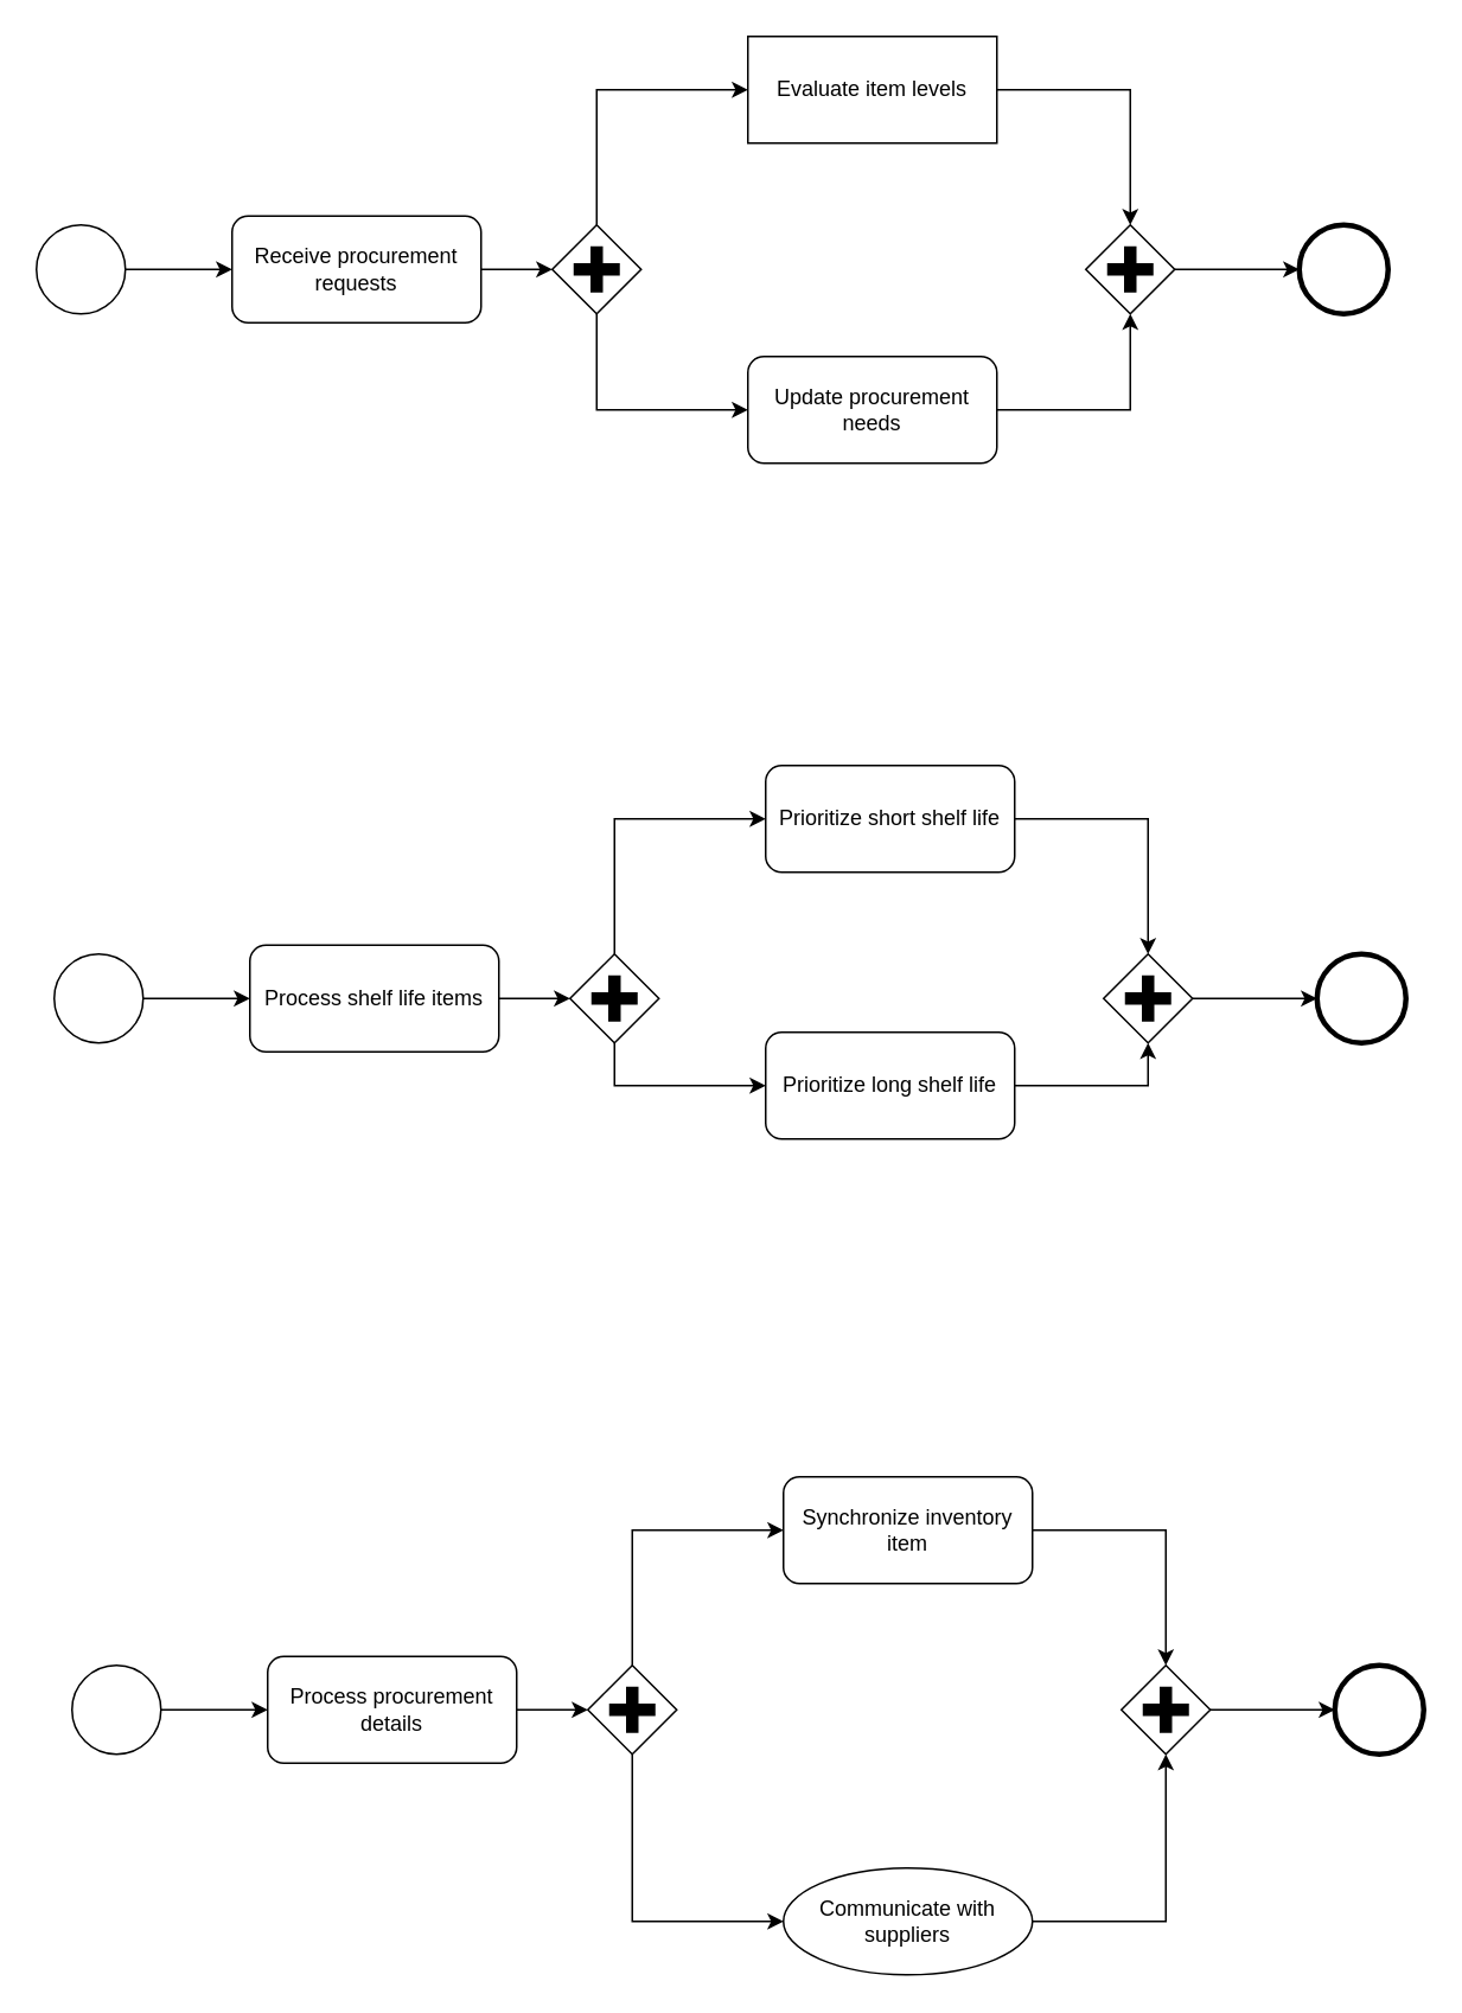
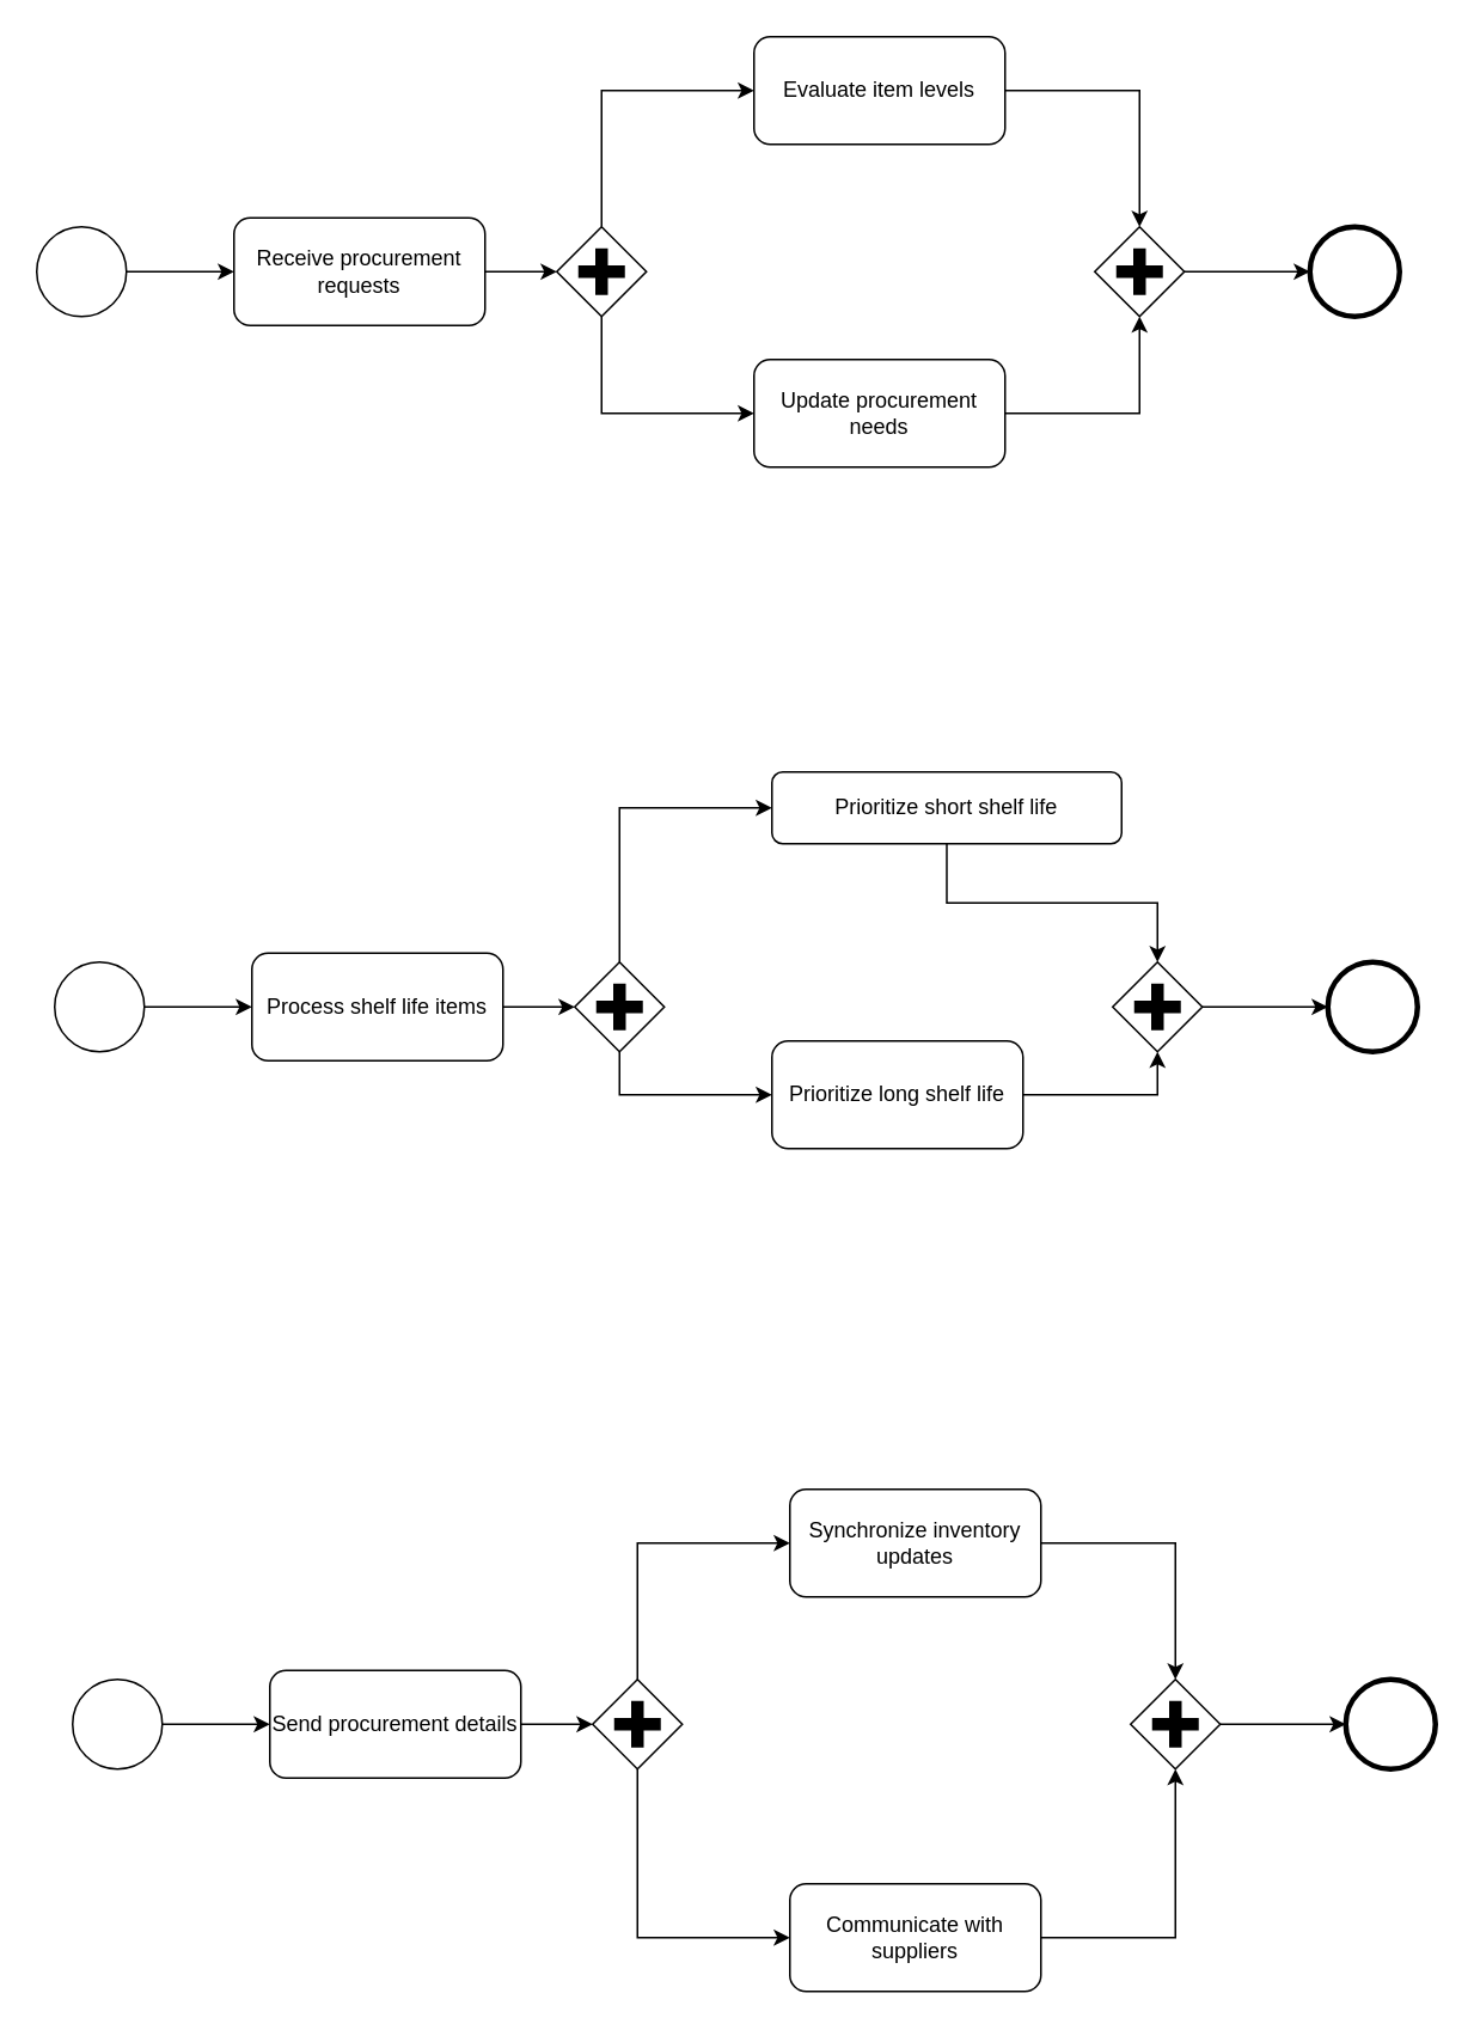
  <mxCell id="0" />
  <mxCell id="1" parent="0" />
  <mxCell id="2" value="" style="edgeStyle=orthogonalEdgeStyle;rounded=0;orthogonalLoop=1;jettySize=auto;html=1;" edge="1" parent="1" source="3" target="11"><mxGeometry relative="1" as="geometry" /></mxCell>
  <mxCell id="3" value="Receive procurement requests" style="rounded=1;whiteSpace=wrap;html=1;" vertex="1" parent="1"><mxGeometry x="130" y="121" width="140" height="60" as="geometry" /></mxCell>
- <mxCell id="4" value="Evaluate item levels" style="whiteSpace=wrap;html=1;rounded=0;" vertex="1" parent="1"><mxGeometry x="420" y="20" width="140" height="60" as="geometry" /></mxCell>
+ <mxCell id="4" value="Evaluate item levels" style="rounded=1;whiteSpace=wrap;html=1;" vertex="1" parent="1"><mxGeometry x="420" y="20" width="140" height="60" as="geometry" /></mxCell>
  <mxCell id="5" value="Update procurement needs" style="rounded=1;whiteSpace=wrap;html=1;" vertex="1" parent="1"><mxGeometry x="420" y="200" width="140" height="60" as="geometry" /></mxCell>
  <mxCell id="6" style="edgeStyle=orthogonalEdgeStyle;rounded=0;orthogonalLoop=1;jettySize=auto;html=1;entryX=0;entryY=0.5;entryDx=0;entryDy=0;" edge="1" parent="1" source="7"><mxGeometry relative="1" as="geometry"><mxPoint x="130" y="151" as="targetPoint" /></mxGeometry></mxCell>
  <mxCell id="7" value="" style="points=[[0.145,0.145,0],[0.5,0,0],[0.855,0.145,0],[1,0.5,0],[0.855,0.855,0],[0.5,1,0],[0.145,0.855,0],[0,0.5,0]];shape=mxgraph.bpmn.event;html=1;verticalLabelPosition=bottom;labelBackgroundColor=#ffffff;verticalAlign=top;align=center;perimeter=ellipsePerimeter;outlineConnect=0;aspect=fixed;outline=standard;symbol=general;" vertex="1" parent="1"><mxGeometry x="20" y="126" width="50" height="50" as="geometry" /></mxCell>
  <mxCell id="8" value="" style="points=[[0.145,0.145,0],[0.5,0,0],[0.855,0.145,0],[1,0.5,0],[0.855,0.855,0],[0.5,1,0],[0.145,0.855,0],[0,0.5,0]];shape=mxgraph.bpmn.event;html=1;verticalLabelPosition=bottom;labelBackgroundColor=#ffffff;verticalAlign=top;align=center;perimeter=ellipsePerimeter;outlineConnect=0;aspect=fixed;outline=end;symbol=terminate2;" vertex="1" parent="1"><mxGeometry x="730" y="126" width="50" height="50" as="geometry" /></mxCell>
  <mxCell id="9" style="edgeStyle=orthogonalEdgeStyle;rounded=0;orthogonalLoop=1;jettySize=auto;html=1;entryX=0;entryY=0.5;entryDx=0;entryDy=0;exitX=0.5;exitY=1;exitDx=0;exitDy=0;exitPerimeter=0;" edge="1" parent="1" source="11" target="5"><mxGeometry relative="1" as="geometry" /></mxCell>
  <mxCell id="10" style="edgeStyle=orthogonalEdgeStyle;rounded=0;orthogonalLoop=1;jettySize=auto;html=1;entryX=0;entryY=0.5;entryDx=0;entryDy=0;exitX=0.5;exitY=0;exitDx=0;exitDy=0;exitPerimeter=0;" edge="1" parent="1" source="11" target="4"><mxGeometry relative="1" as="geometry" /></mxCell>
  <mxCell id="11" value="" style="points=[[0.25,0.25,0],[0.5,0,0],[0.75,0.25,0],[1,0.5,0],[0.75,0.75,0],[0.5,1,0],[0.25,0.75,0],[0,0.5,0]];shape=mxgraph.bpmn.gateway2;html=1;verticalLabelPosition=bottom;labelBackgroundColor=#ffffff;verticalAlign=top;align=center;perimeter=rhombusPerimeter;outlineConnect=0;outline=none;symbol=none;gwType=parallel;" vertex="1" parent="1"><mxGeometry x="310" y="126" width="50" height="50" as="geometry" /></mxCell>
  <mxCell id="12" value="" style="edgeStyle=orthogonalEdgeStyle;rounded=0;orthogonalLoop=1;jettySize=auto;html=1;" edge="1" parent="1" source="13" target="8"><mxGeometry relative="1" as="geometry" /></mxCell>
  <mxCell id="13" value="" style="points=[[0.25,0.25,0],[0.5,0,0],[0.75,0.25,0],[1,0.5,0],[0.75,0.75,0],[0.5,1,0],[0.25,0.75,0],[0,0.5,0]];shape=mxgraph.bpmn.gateway2;html=1;verticalLabelPosition=bottom;labelBackgroundColor=#ffffff;verticalAlign=top;align=center;perimeter=rhombusPerimeter;outlineConnect=0;outline=none;symbol=none;gwType=parallel;" vertex="1" parent="1"><mxGeometry x="610" y="126" width="50" height="50" as="geometry" /></mxCell>
  <mxCell id="14" style="edgeStyle=orthogonalEdgeStyle;rounded=0;orthogonalLoop=1;jettySize=auto;html=1;entryX=0.5;entryY=0;entryDx=0;entryDy=0;entryPerimeter=0;" edge="1" parent="1" source="4" target="13"><mxGeometry relative="1" as="geometry" /></mxCell>
  <mxCell id="15" style="edgeStyle=orthogonalEdgeStyle;rounded=0;orthogonalLoop=1;jettySize=auto;html=1;entryX=0.5;entryY=1;entryDx=0;entryDy=0;entryPerimeter=0;" edge="1" parent="1" source="5" target="13"><mxGeometry relative="1" as="geometry" /></mxCell>
  <mxCell id="16" value="" style="edgeStyle=orthogonalEdgeStyle;rounded=0;orthogonalLoop=1;jettySize=auto;html=1;" edge="1" parent="1" source="17" target="25"><mxGeometry relative="1" as="geometry" /></mxCell>
  <mxCell id="17" value="Process shelf life items" style="rounded=1;whiteSpace=wrap;html=1;" vertex="1" parent="1"><mxGeometry x="140" y="531" width="140" height="60" as="geometry" /></mxCell>
- <mxCell id="18" value="Prioritize short shelf life" style="rounded=1;whiteSpace=wrap;html=1;" vertex="1" parent="1"><mxGeometry x="430" y="430" width="140" height="60" as="geometry" /></mxCell>
+ <mxCell id="18" value="Prioritize short shelf life" style="rounded=1;whiteSpace=wrap;html=1;" vertex="1" parent="1"><mxGeometry x="430" y="430" width="195" height="40" as="geometry" /></mxCell>
  <mxCell id="19" value="Prioritize long shelf life" style="rounded=1;whiteSpace=wrap;html=1;" vertex="1" parent="1"><mxGeometry x="430" y="580" width="140" height="60" as="geometry" /></mxCell>
  <mxCell id="20" style="edgeStyle=orthogonalEdgeStyle;rounded=0;orthogonalLoop=1;jettySize=auto;html=1;entryX=0;entryY=0.5;entryDx=0;entryDy=0;" edge="1" parent="1" source="21"><mxGeometry relative="1" as="geometry"><mxPoint x="140" y="561" as="targetPoint" /></mxGeometry></mxCell>
  <mxCell id="21" value="" style="points=[[0.145,0.145,0],[0.5,0,0],[0.855,0.145,0],[1,0.5,0],[0.855,0.855,0],[0.5,1,0],[0.145,0.855,0],[0,0.5,0]];shape=mxgraph.bpmn.event;html=1;verticalLabelPosition=bottom;labelBackgroundColor=#ffffff;verticalAlign=top;align=center;perimeter=ellipsePerimeter;outlineConnect=0;aspect=fixed;outline=standard;symbol=general;" vertex="1" parent="1"><mxGeometry x="30" y="536" width="50" height="50" as="geometry" /></mxCell>
  <mxCell id="22" value="" style="points=[[0.145,0.145,0],[0.5,0,0],[0.855,0.145,0],[1,0.5,0],[0.855,0.855,0],[0.5,1,0],[0.145,0.855,0],[0,0.5,0]];shape=mxgraph.bpmn.event;html=1;verticalLabelPosition=bottom;labelBackgroundColor=#ffffff;verticalAlign=top;align=center;perimeter=ellipsePerimeter;outlineConnect=0;aspect=fixed;outline=end;symbol=terminate2;" vertex="1" parent="1"><mxGeometry x="740" y="536" width="50" height="50" as="geometry" /></mxCell>
  <mxCell id="23" style="edgeStyle=orthogonalEdgeStyle;rounded=0;orthogonalLoop=1;jettySize=auto;html=1;entryX=0;entryY=0.5;entryDx=0;entryDy=0;exitX=0.5;exitY=1;exitDx=0;exitDy=0;exitPerimeter=0;" edge="1" parent="1" source="25" target="19"><mxGeometry relative="1" as="geometry" /></mxCell>
  <mxCell id="24" style="edgeStyle=orthogonalEdgeStyle;rounded=0;orthogonalLoop=1;jettySize=auto;html=1;entryX=0;entryY=0.5;entryDx=0;entryDy=0;exitX=0.5;exitY=0;exitDx=0;exitDy=0;exitPerimeter=0;" edge="1" parent="1" source="25" target="18"><mxGeometry relative="1" as="geometry" /></mxCell>
  <mxCell id="25" value="" style="points=[[0.25,0.25,0],[0.5,0,0],[0.75,0.25,0],[1,0.5,0],[0.75,0.75,0],[0.5,1,0],[0.25,0.75,0],[0,0.5,0]];shape=mxgraph.bpmn.gateway2;html=1;verticalLabelPosition=bottom;labelBackgroundColor=#ffffff;verticalAlign=top;align=center;perimeter=rhombusPerimeter;outlineConnect=0;outline=none;symbol=none;gwType=parallel;" vertex="1" parent="1"><mxGeometry x="320" y="536" width="50" height="50" as="geometry" /></mxCell>
  <mxCell id="26" value="" style="edgeStyle=orthogonalEdgeStyle;rounded=0;orthogonalLoop=1;jettySize=auto;html=1;" edge="1" parent="1" source="27" target="22"><mxGeometry relative="1" as="geometry" /></mxCell>
  <mxCell id="27" value="" style="points=[[0.25,0.25,0],[0.5,0,0],[0.75,0.25,0],[1,0.5,0],[0.75,0.75,0],[0.5,1,0],[0.25,0.75,0],[0,0.5,0]];shape=mxgraph.bpmn.gateway2;html=1;verticalLabelPosition=bottom;labelBackgroundColor=#ffffff;verticalAlign=top;align=center;perimeter=rhombusPerimeter;outlineConnect=0;outline=none;symbol=none;gwType=parallel;" vertex="1" parent="1"><mxGeometry x="620" y="536" width="50" height="50" as="geometry" /></mxCell>
  <mxCell id="28" style="edgeStyle=orthogonalEdgeStyle;rounded=0;orthogonalLoop=1;jettySize=auto;html=1;entryX=0.5;entryY=0;entryDx=0;entryDy=0;entryPerimeter=0;" edge="1" parent="1" source="18" target="27"><mxGeometry relative="1" as="geometry" /></mxCell>
  <mxCell id="29" style="edgeStyle=orthogonalEdgeStyle;rounded=0;orthogonalLoop=1;jettySize=auto;html=1;entryX=0.5;entryY=1;entryDx=0;entryDy=0;entryPerimeter=0;" edge="1" parent="1" source="19" target="27"><mxGeometry relative="1" as="geometry" /></mxCell>
  <mxCell id="30" value="" style="edgeStyle=orthogonalEdgeStyle;rounded=0;orthogonalLoop=1;jettySize=auto;html=1;" edge="1" parent="1" source="31" target="39"><mxGeometry relative="1" as="geometry" /></mxCell>
- <mxCell id="31" value="Process procurement details" style="rounded=1;whiteSpace=wrap;html=1;" vertex="1" parent="1"><mxGeometry x="150" y="931" width="140" height="60" as="geometry" /></mxCell>
- <mxCell id="32" value="Synchronize inventory item" style="rounded=1;whiteSpace=wrap;html=1;" vertex="1" parent="1"><mxGeometry x="440" y="830" width="140" height="60" as="geometry" /></mxCell>
- <mxCell id="33" value="Communicate with suppliers" style="ellipse;whiteSpace=wrap;html=1;" vertex="1" parent="1"><mxGeometry x="440" y="1050" width="140" height="60" as="geometry" /></mxCell>
+ <mxCell id="31" value="Send procurement details" style="rounded=1;whiteSpace=wrap;html=1;" vertex="1" parent="1"><mxGeometry x="150" y="931" width="140" height="60" as="geometry" /></mxCell>
+ <mxCell id="32" value="Synchronize inventory updates" style="rounded=1;whiteSpace=wrap;html=1;" vertex="1" parent="1"><mxGeometry x="440" y="830" width="140" height="60" as="geometry" /></mxCell>
+ <mxCell id="33" value="Communicate with suppliers" style="rounded=1;whiteSpace=wrap;html=1;" vertex="1" parent="1"><mxGeometry x="440" y="1050" width="140" height="60" as="geometry" /></mxCell>
  <mxCell id="34" style="edgeStyle=orthogonalEdgeStyle;rounded=0;orthogonalLoop=1;jettySize=auto;html=1;entryX=0;entryY=0.5;entryDx=0;entryDy=0;" edge="1" parent="1" source="35"><mxGeometry relative="1" as="geometry"><mxPoint x="150" y="961" as="targetPoint" /></mxGeometry></mxCell>
  <mxCell id="35" value="" style="points=[[0.145,0.145,0],[0.5,0,0],[0.855,0.145,0],[1,0.5,0],[0.855,0.855,0],[0.5,1,0],[0.145,0.855,0],[0,0.5,0]];shape=mxgraph.bpmn.event;html=1;verticalLabelPosition=bottom;labelBackgroundColor=#ffffff;verticalAlign=top;align=center;perimeter=ellipsePerimeter;outlineConnect=0;aspect=fixed;outline=standard;symbol=general;" vertex="1" parent="1"><mxGeometry x="40" y="936" width="50" height="50" as="geometry" /></mxCell>
  <mxCell id="36" value="" style="points=[[0.145,0.145,0],[0.5,0,0],[0.855,0.145,0],[1,0.5,0],[0.855,0.855,0],[0.5,1,0],[0.145,0.855,0],[0,0.5,0]];shape=mxgraph.bpmn.event;html=1;verticalLabelPosition=bottom;labelBackgroundColor=#ffffff;verticalAlign=top;align=center;perimeter=ellipsePerimeter;outlineConnect=0;aspect=fixed;outline=end;symbol=terminate2;" vertex="1" parent="1"><mxGeometry x="750" y="936" width="50" height="50" as="geometry" /></mxCell>
  <mxCell id="37" style="edgeStyle=orthogonalEdgeStyle;rounded=0;orthogonalLoop=1;jettySize=auto;html=1;entryX=0;entryY=0.5;entryDx=0;entryDy=0;exitX=0.5;exitY=1;exitDx=0;exitDy=0;exitPerimeter=0;" edge="1" parent="1" source="39" target="33"><mxGeometry relative="1" as="geometry" /></mxCell>
  <mxCell id="38" style="edgeStyle=orthogonalEdgeStyle;rounded=0;orthogonalLoop=1;jettySize=auto;html=1;entryX=0;entryY=0.5;entryDx=0;entryDy=0;exitX=0.5;exitY=0;exitDx=0;exitDy=0;exitPerimeter=0;" edge="1" parent="1" source="39" target="32"><mxGeometry relative="1" as="geometry" /></mxCell>
  <mxCell id="39" value="" style="points=[[0.25,0.25,0],[0.5,0,0],[0.75,0.25,0],[1,0.5,0],[0.75,0.75,0],[0.5,1,0],[0.25,0.75,0],[0,0.5,0]];shape=mxgraph.bpmn.gateway2;html=1;verticalLabelPosition=bottom;labelBackgroundColor=#ffffff;verticalAlign=top;align=center;perimeter=rhombusPerimeter;outlineConnect=0;outline=none;symbol=none;gwType=parallel;" vertex="1" parent="1"><mxGeometry x="330" y="936" width="50" height="50" as="geometry" /></mxCell>
  <mxCell id="40" value="" style="edgeStyle=orthogonalEdgeStyle;rounded=0;orthogonalLoop=1;jettySize=auto;html=1;" edge="1" parent="1" source="41" target="36"><mxGeometry relative="1" as="geometry" /></mxCell>
  <mxCell id="41" value="" style="points=[[0.25,0.25,0],[0.5,0,0],[0.75,0.25,0],[1,0.5,0],[0.75,0.75,0],[0.5,1,0],[0.25,0.75,0],[0,0.5,0]];shape=mxgraph.bpmn.gateway2;html=1;verticalLabelPosition=bottom;labelBackgroundColor=#ffffff;verticalAlign=top;align=center;perimeter=rhombusPerimeter;outlineConnect=0;outline=none;symbol=none;gwType=parallel;" vertex="1" parent="1"><mxGeometry x="630" y="936" width="50" height="50" as="geometry" /></mxCell>
  <mxCell id="42" style="edgeStyle=orthogonalEdgeStyle;rounded=0;orthogonalLoop=1;jettySize=auto;html=1;entryX=0.5;entryY=0;entryDx=0;entryDy=0;entryPerimeter=0;" edge="1" parent="1" source="32" target="41"><mxGeometry relative="1" as="geometry" /></mxCell>
  <mxCell id="43" style="edgeStyle=orthogonalEdgeStyle;rounded=0;orthogonalLoop=1;jettySize=auto;html=1;entryX=0.5;entryY=1;entryDx=0;entryDy=0;entryPerimeter=0;" edge="1" parent="1" source="33" target="41"><mxGeometry relative="1" as="geometry" /></mxCell>
